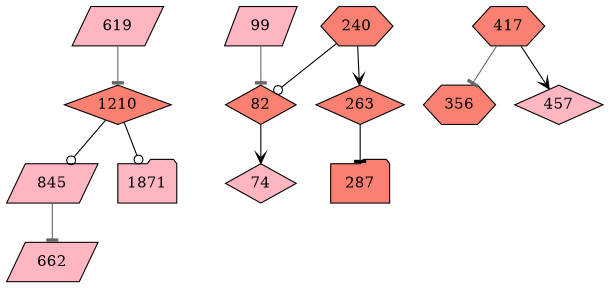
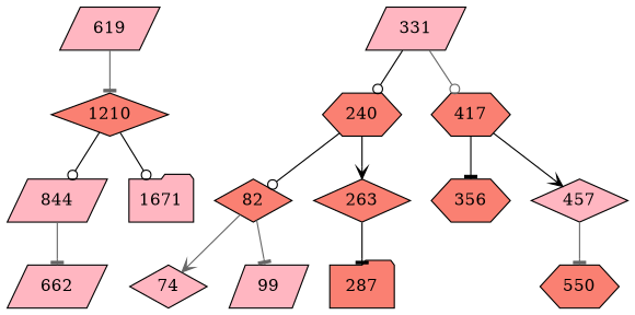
  digraph {
    node [fillcolor=lightpink shape=parallelogram style=filled]
    edge [arrowhead=tee color=black]
    619
    1210 [fillcolor=salmon shape=diamond]
+   331
    240 [fillcolor=salmon shape=hexagon]
    417 [fillcolor=salmon shape=hexagon]
-   845
-   1671 [shape=folder label=1871]
+   845 [label=844]
+   1671 [shape=folder]
    82 [fillcolor=salmon shape=diamond]
    263 [fillcolor=salmon shape=diamond]
    356 [fillcolor=salmon shape=hexagon]
    457 [shape=diamond]
    662
    74 [shape=diamond]
    99
    287 [fillcolor=salmon shape=folder]
+   550 [fillcolor=salmon shape=hexagon]
    619 -> 1210 [color=gray40]
    1210 -> 845 [arrowhead=odot]
    1210 -> 1671 [arrowhead=odot]
+   331 -> 240 [arrowhead=odot]
+   331 -> 417 [arrowhead=odot color=gray40]
    240 -> 82 [arrowhead=odot]
    240 -> 263 [arrowhead=vee]
-   417 -> 356 [color=gray40]
+   417 -> 356
    417 -> 457 [arrowhead=vee]
    845 -> 662 [color=gray40]
-   82 -> 74 [arrowhead=vee]
-   99 -> 82 [color=gray40]
+   82 -> 74 [arrowhead=vee color=gray40]
+   82 -> 99 [color=gray40]
    263 -> 287
+   457 -> 550 [color=gray40]
  }
